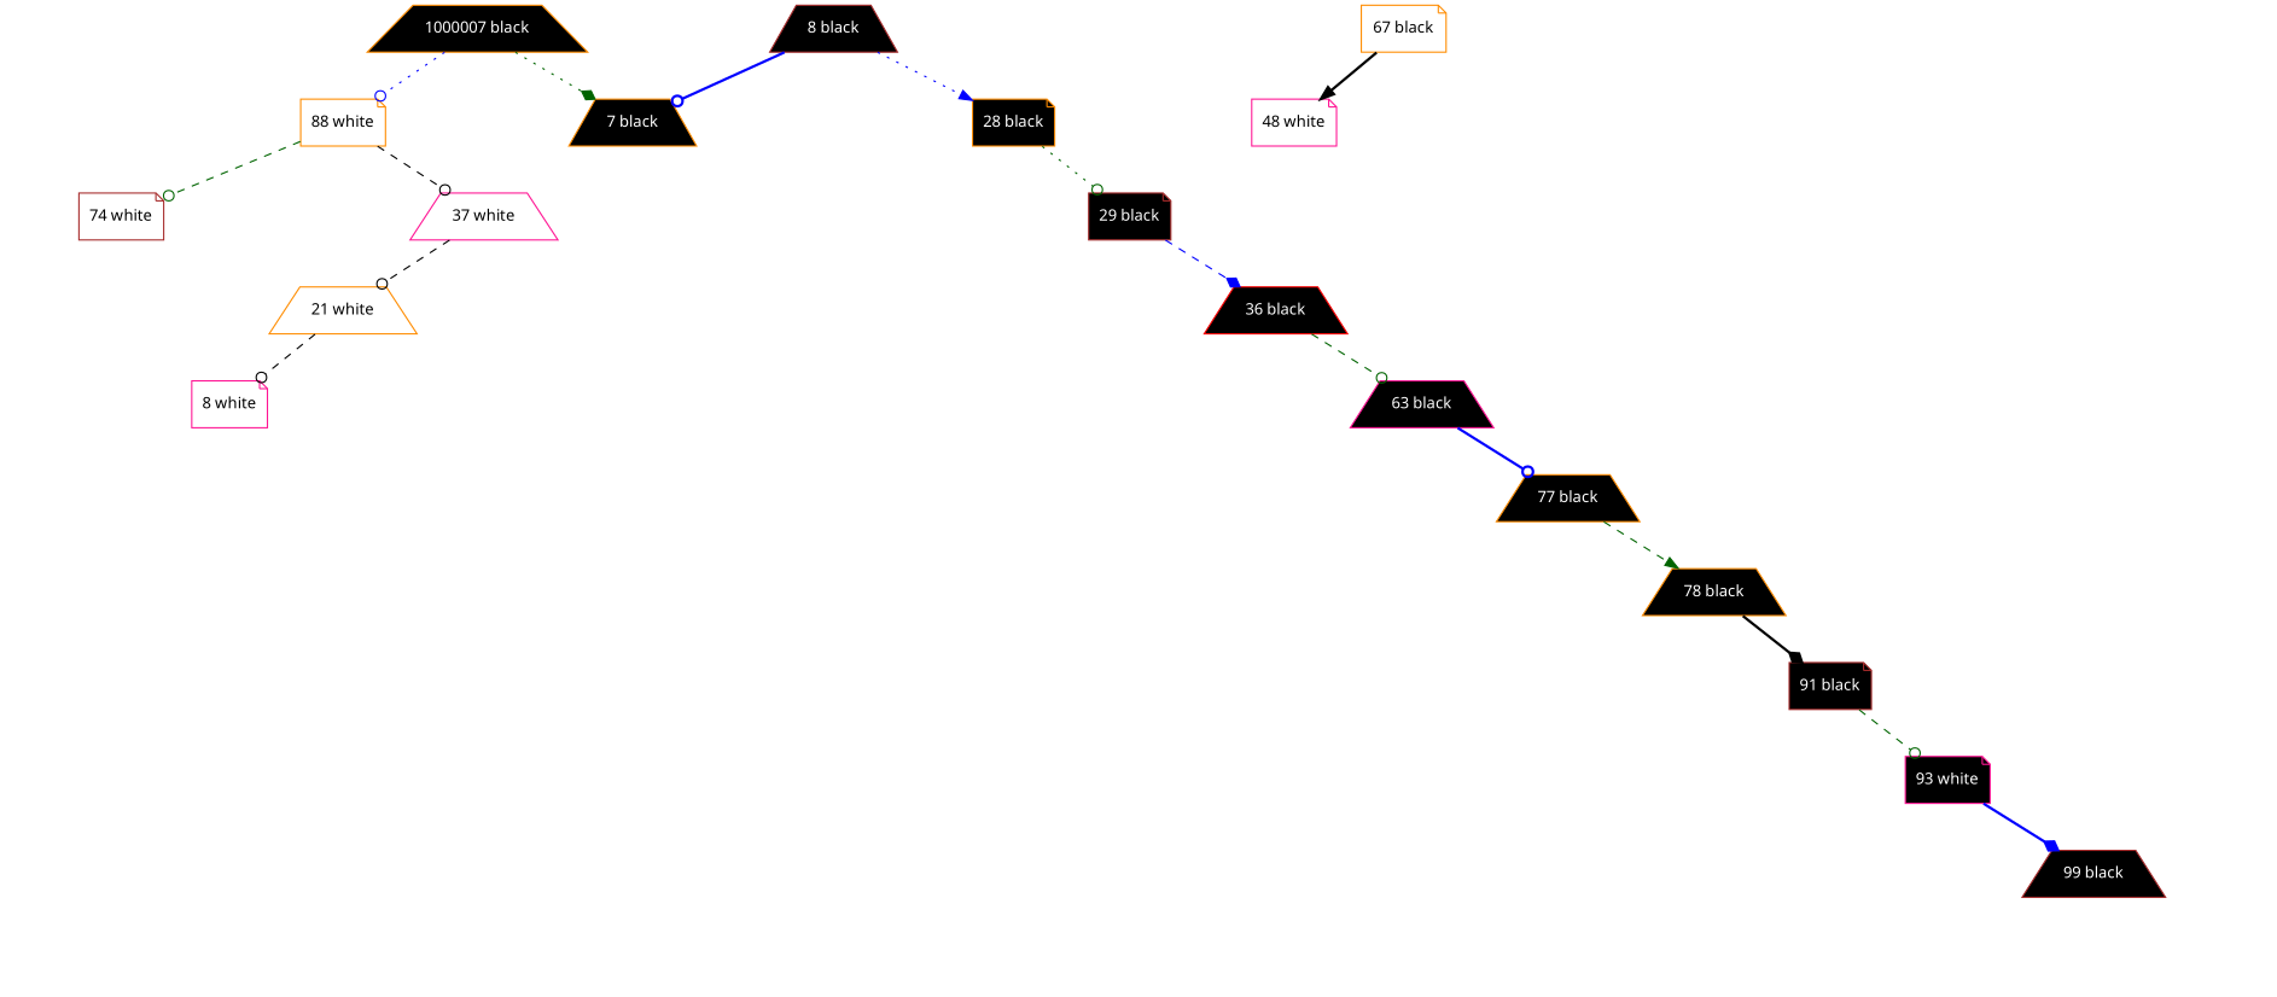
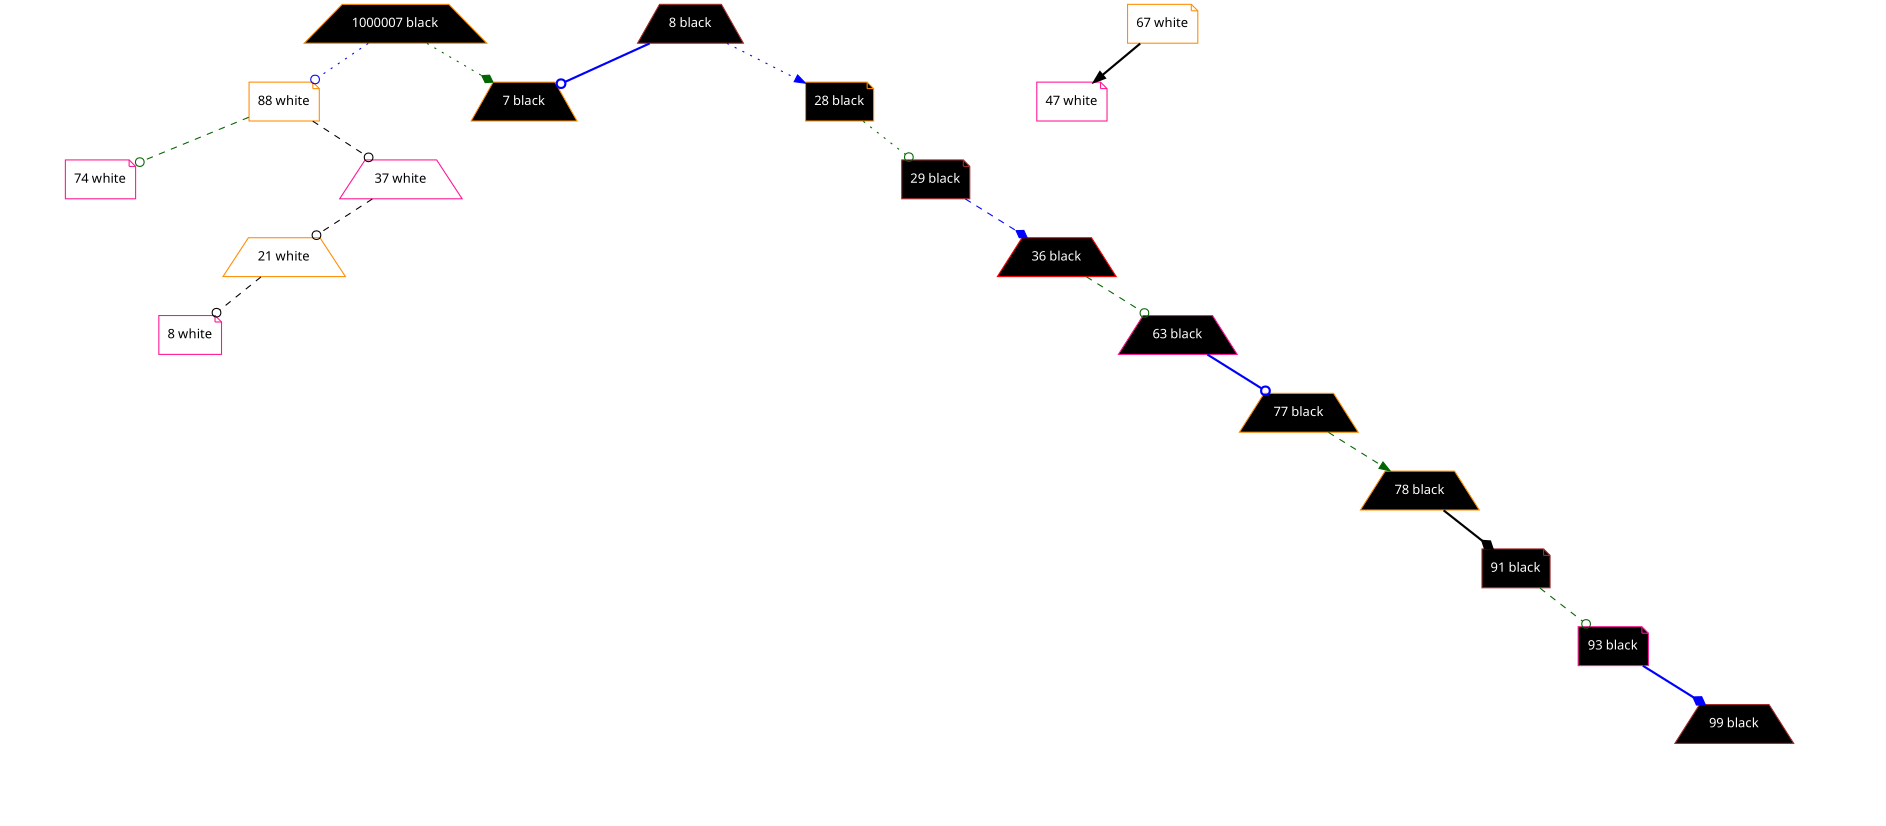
  digraph {
    ordering=out
    splines=false
    node [style=invis]
    edge [style=invis]
    "1000007 black" [color=darkorange fillcolor=black fontcolor=white fontname="Comic Sans MS" fontsize=12 shape=trapezium style=filled]
    "88 white" [color=darkorange fillcolor=white fontcolor=black fontname="Comic Sans MS" fontsize=12 shape=note style=filled]
    NIL0
    "7 black" [color=darkorange fillcolor=black fontcolor=white fontname="Comic Sans MS" fontsize=12 shape=trapezium style=filled]
-   "74 white" [color=brown fillcolor=white fontcolor=black fontname="Comic Sans MS" fontsize=12 shape=note style=filled]
+   "74 white" [color=deeppink fillcolor=white fontcolor=black fontname="Comic Sans MS" fontsize=12 shape=note style=filled]
    NIL1
    NIL2
    "37 white" [color=deeppink fillcolor=white fontcolor=black fontname="Comic Sans MS" fontsize=12 shape=trapezium style=filled]
    NIL16
    NIL17
    NIL3
    NIL4
    "8 black" [color=brown fillcolor=black fontcolor=white fontname="Comic Sans MS" fontsize=12 shape=trapezium style=filled]
    NIL18
    NIL19
    "28 black" [color=darkorange fillcolor=black fontcolor=white fontname="Comic Sans MS" fontsize=12 shape=note style=filled]
-   "67 white" [color=darkorange fillcolor=white fontcolor=black fontname="Comic Sans MS" fontsize=12 shape=note style=filled label="67 black"]
-   "47 white" [color=deeppink fillcolor=white fontcolor=black fontname="Comic Sans MS" fontsize=12 shape=note style=filled label="48 white"]
+   "67 white" [color=darkorange fillcolor=white fontcolor=black fontname="Comic Sans MS" fontsize=12 shape=note style=filled]
+   "47 white" [color=deeppink fillcolor=white fontcolor=black fontname="Comic Sans MS" fontsize=12 shape=note style=filled]
    NIL5
    NIL6
    NIL7
    NIL8
    "21 white" [color=darkorange fillcolor=white fontcolor=black fontname="Comic Sans MS" fontsize=12 shape=trapezium style=filled]
    NIL9
    NIL10
    "8 white" [color=deeppink fillcolor=white fontcolor=black fontname="Comic Sans MS" fontsize=12 shape=note style=filled]
    NIL11
    NIL12
    NIL13
    NIL14
    NIL15
    NIL20
    NIL21
    "29 black" [color=brown fillcolor=black fontcolor=white fontname="Comic Sans MS" fontsize=12 shape=note style=filled]
    NIL22
    NIL23
    "36 black" [color=red fillcolor=black fontcolor=white fontname="Comic Sans MS" fontsize=12 shape=trapezium style=filled]
    NIL24
    NIL25
    "63 black" [color=deeppink fillcolor=black fontcolor=white fontname="Comic Sans MS" fontsize=12 shape=trapezium style=filled]
    NIL26
    NIL27
    "77 black" [color=darkorange fillcolor=black fontcolor=white fontname="Comic Sans MS" fontsize=12 shape=trapezium style=filled]
    NIL28
    NIL29
    "78 black" [color=darkorange fillcolor=black fontcolor=white fontname="Comic Sans MS" fontsize=12 shape=trapezium style=filled]
    NIL30
    NIL31
    "91 black" [color=brown fillcolor=black fontcolor=white fontname="Comic Sans MS" fontsize=12 shape=note style=filled]
    NIL32
    NIL33
-   "93 black" [color=deeppink fillcolor=black fontcolor=white fontname="Comic Sans MS" fontsize=12 shape=note style=filled label="93 white"]
+   "93 black" [color=deeppink fillcolor=black fontcolor=white fontname="Comic Sans MS" fontsize=12 shape=note style=filled]
    NIL34
    NIL35
    "99 black" [color=brown fillcolor=black fontcolor=white fontname="Comic Sans MS" fontsize=12 shape=trapezium style=filled]
    NIL36
    NIL37
    NIL38
    "1000007 black" -> "88 white" [arrowhead=odot color=blue style=dotted]
    "1000007 black" -> NIL0
    "1000007 black" -> "7 black" [arrowhead=diamond color=darkgreen style=dotted]
    "88 white" -> "74 white" [arrowhead=odot color=darkgreen style=dashed]
    "88 white" -> NIL1
    "88 white" -> NIL2
    "88 white" -> "37 white" [arrowhead=odot color=black style=dashed]
    "7 black" -> NIL16
    "7 black" -> NIL17
    "74 white" -> NIL3
    "74 white" -> NIL4
    "37 white" -> "21 white" [arrowhead=odot color=black style=dashed]
    "37 white" -> NIL9
    "37 white" -> NIL10
    "8 black" -> "7 black" [arrowhead=odot color=blue style=bold]
    "8 black" -> NIL18
    "8 black" -> NIL19
    "8 black" -> "28 black" [arrowhead=normal color=blue style=dotted]
    "28 black" -> NIL20
    "28 black" -> NIL21
    "28 black" -> "29 black" [arrowhead=odot color=darkgreen style=dotted]
    "67 white" -> "47 white" [arrowhead=normal color=black style=bold]
    "67 white" -> NIL5
    "67 white" -> NIL6
    "47 white" -> NIL7
    "47 white" -> NIL8
    "21 white" -> "8 white" [arrowhead=odot color=black style=dashed]
    "21 white" -> NIL11
    "21 white" -> NIL12
    "8 white" -> NIL13
    "8 white" -> NIL14
    "8 white" -> NIL15
    "29 black" -> NIL22
    "29 black" -> NIL23
    "29 black" -> "36 black" [arrowhead=diamond color=blue style=dashed]
    "36 black" -> NIL24
    "36 black" -> NIL25
    "36 black" -> "63 black" [arrowhead=odot color=darkgreen style=dashed]
    "63 black" -> NIL26
    "63 black" -> NIL27
    "63 black" -> "77 black" [arrowhead=odot color=blue style=bold]
    "77 black" -> NIL28
    "77 black" -> NIL29
    "77 black" -> "78 black" [arrowhead=normal color=darkgreen style=dashed]
    "78 black" -> NIL30
    "78 black" -> NIL31
    "78 black" -> "91 black" [arrowhead=diamond color=black style=bold]
    "91 black" -> NIL32
    "91 black" -> NIL33
    "91 black" -> "93 black" [arrowhead=odot color=darkgreen style=dashed]
    "93 black" -> NIL34
    "93 black" -> NIL35
    "93 black" -> "99 black" [arrowhead=diamond color=blue style=bold]
    "99 black" -> NIL36
    "99 black" -> NIL37
    "99 black" -> NIL38
  }
